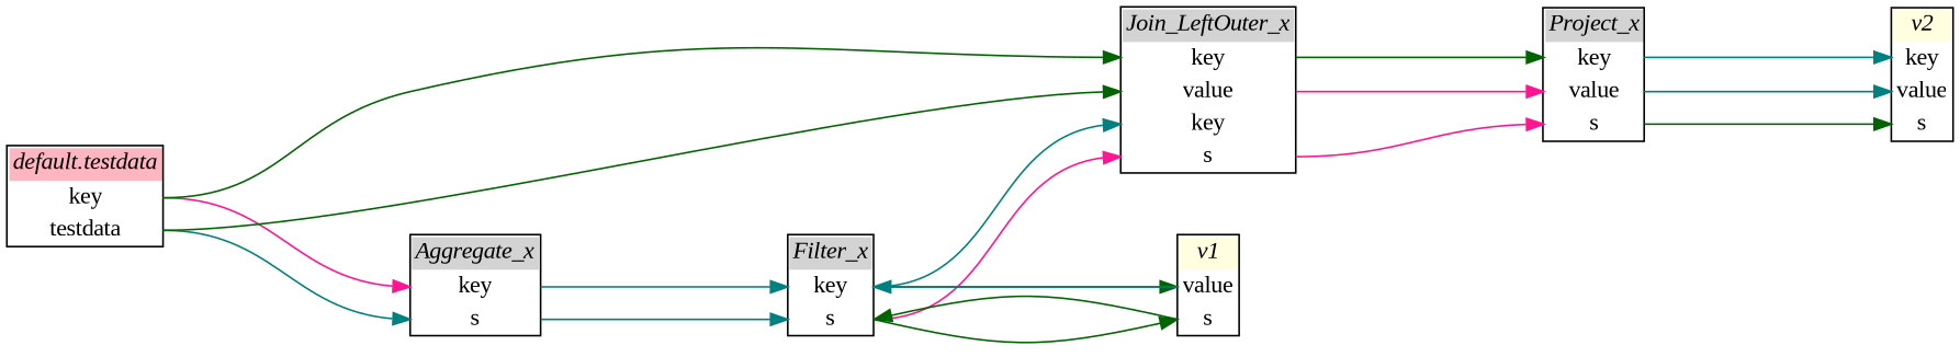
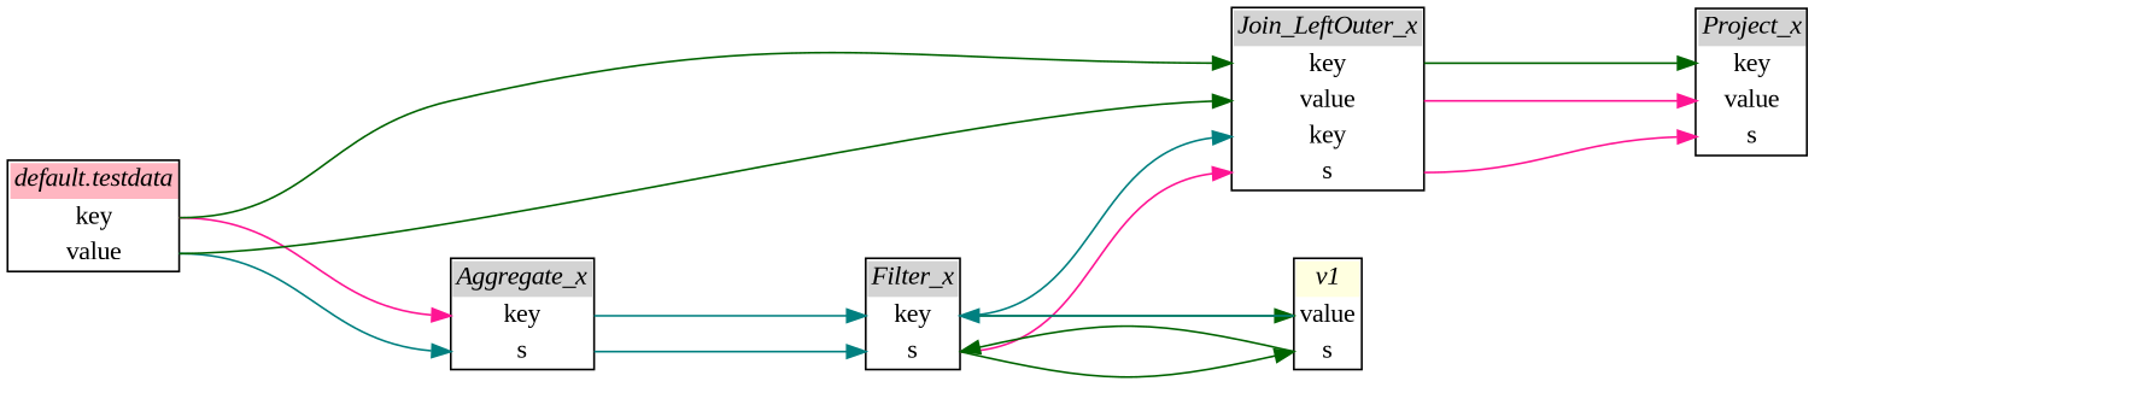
  digraph {
    fontname="Liberation Serif"
    nodesep=0.5
    rankdir=LR
    ranksep=2
    node [fontname="Liberation Serif" shape=plain]
    edge [color=teal fontname="Liberation Serif" headport=0 tailport=0]
    n1 [label=< <table border="1" cellborder="0" cellspacing="0">   <tr><td bgcolor="lightgray"><i>Aggregate_x</i></td></tr>   <tr><td port="0">key</td></tr> <tr><td port="1">s</td></tr> </table>>]
    n2 [label=< <table border="1" cellborder="0" cellspacing="0">   <tr><td bgcolor="lightgray"><i>Filter_x</i></td></tr>   <tr><td port="0">key</td></tr> <tr><td port="1">s</td></tr> </table>>]
    n3 [label=< <table border="1" cellborder="0" cellspacing="0">   <tr><td bgcolor="lightgray"><i>Join_LeftOuter_x</i></td></tr>   <tr><td port="0">key</td></tr> <tr><td port="1">value</td></tr> <tr><td port="2">key</td></tr> <tr><td port="3">s</td></tr> </table>>]
    n4 [label=< <table border="1" cellborder="0" cellspacing="0">   <tr><td bgcolor="lightyellow"><i>v1</i></td></tr>   <tr><td port="0">value</td></tr> <tr><td port="1">s</td></tr> </table>>]
    n5 [label=< <table border="1" cellborder="0" cellspacing="0">   <tr><td bgcolor="lightgray"><i>Project_x</i></td></tr>   <tr><td port="0">key</td></tr> <tr><td port="1">value</td></tr> <tr><td port="2">s</td></tr> </table>>]
-   n6 [label=< <table border="1" cellborder="0" cellspacing="0">   <tr><td bgcolor="lightyellow"><i>v2</i></td></tr>   <tr><td port="0">key</td></tr> <tr><td port="1">value</td></tr> <tr><td port="2">s</td></tr> </table>>]
-   n7 [label=< <table border="1" cellborder="0" cellspacing="0">   <tr><td bgcolor="lightpink"><i>default.testdata</i></td></tr>   <tr><td port="0">key</td></tr> <tr><td port="1">testdata</td></tr> </table>>]
+   n7 [label=< <table border="1" cellborder="0" cellspacing="0">   <tr><td bgcolor="lightpink"><i>default.testdata</i></td></tr>   <tr><td port="0">key</td></tr> <tr><td port="1">value</td></tr> </table>>]
    n1 -> n2
    n1 -> n2 [headport=1 tailport=1]
    n2 -> n3 [headport=2]
    n2 -> n3 [color=deeppink headport=3 tailport=1]
    n2 -> n4 [color=darkgreen]
    n2 -> n4 [color=darkgreen headport=1 tailport=1]
    n3 -> n5 [color=darkgreen]
    n3 -> n5 [color=deeppink headport=1 tailport=1]
    n3 -> n5 [color=deeppink headport=2 tailport=3]
    n4 -> n2
    n4 -> n2 [color=darkgreen headport=1 tailport=1]
-   n5 -> n6
-   n5 -> n6 [headport=1 tailport=1]
-   n5 -> n6 [color=darkgreen headport=2 tailport=2]
    n7 -> n1 [color=deeppink]
    n7 -> n1 [headport=1 tailport=1]
    n7 -> n3 [color=darkgreen]
    n7 -> n3 [color=darkgreen headport=1 tailport=1]
  }
